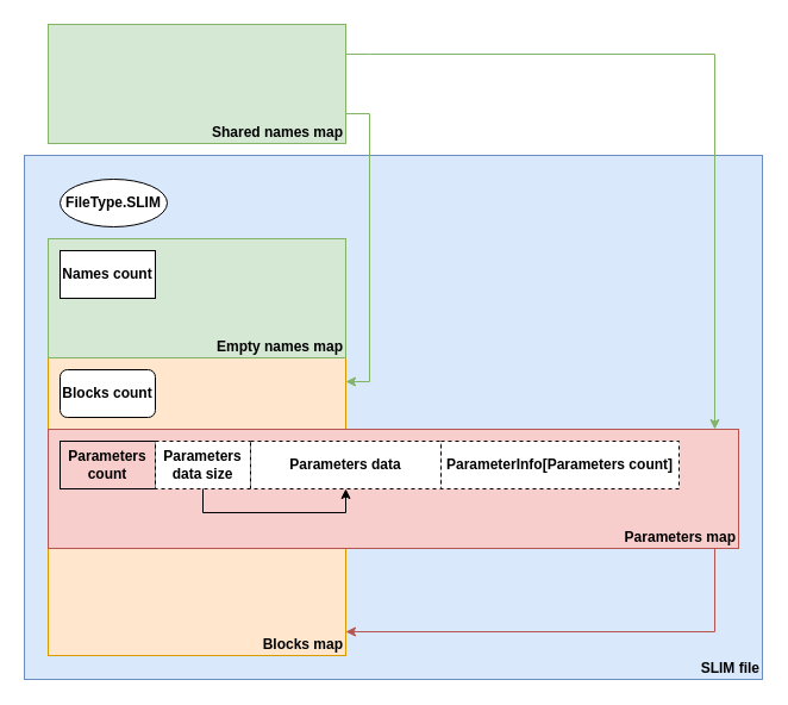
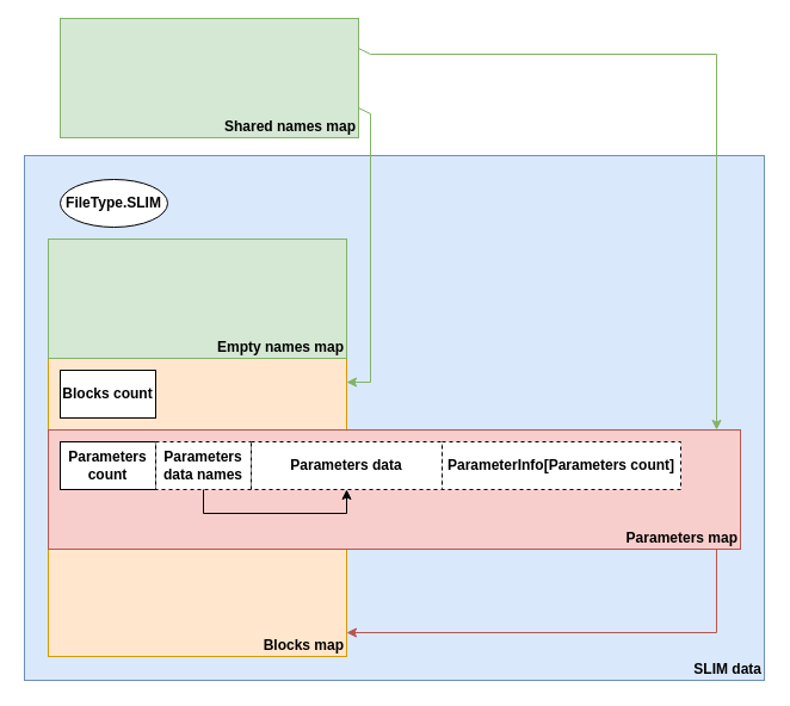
  <mxCell id="0" />
  <mxCell id="1" parent="0" />
- <mxCell id="2" value="SLIM file" style="rounded=0;whiteSpace=wrap;html=1;fillColor=#dae8fc;strokeColor=#6c8ebf;fontStyle=1;align=right;verticalAlign=bottom;glass=0;fillOpacity=100;strokeOpacity=100;connectable=0;" vertex="1" parent="1"><mxGeometry x="20" y="130" width="620" height="440" as="geometry" /></mxCell>
+ <mxCell id="2" value="SLIM data" style="rounded=0;whiteSpace=wrap;html=1;fillColor=#dae8fc;strokeColor=#6c8ebf;fontStyle=1;align=right;verticalAlign=bottom;glass=0;fillOpacity=100;strokeOpacity=100;connectable=0;" vertex="1" parent="1"><mxGeometry x="20" y="130" width="620" height="440" as="geometry" /></mxCell>
  <mxCell id="3" value="Blocks map" style="rounded=0;whiteSpace=wrap;html=1;fillColor=#ffe6cc;strokeColor=#d79b00;fontStyle=1;align=right;verticalAlign=bottom;connectable=0;" vertex="1" parent="1"><mxGeometry x="40" y="300" width="250" height="250" as="geometry" /></mxCell>
  <mxCell id="4" value="Parameters map" style="rounded=0;whiteSpace=wrap;html=1;fillColor=#f8cecc;strokeColor=#b85450;fontStyle=1;align=right;verticalAlign=bottom;connectable=0;" vertex="1" parent="1"><mxGeometry x="40" y="360" width="580" height="100" as="geometry" /></mxCell>
  <mxCell id="5" value="&lt;b&gt;Empty names map&lt;/b&gt;" style="rounded=0;whiteSpace=wrap;html=1;fillColor=#d5e8d4;strokeColor=#82b366;align=right;verticalAlign=bottom;" vertex="1" parent="1"><mxGeometry x="40" y="200" width="250" height="100" as="geometry" /></mxCell>
  <mxCell id="6" value="&lt;b&gt;FileType.SLIM&lt;/b&gt;" style="ellipse;whiteSpace=wrap;html=1;align=center;" vertex="1" parent="1"><mxGeometry x="50" y="150" width="90" height="40" as="geometry" /></mxCell>
- <mxCell id="7" value="&lt;b&gt;Names count&lt;/b&gt;" style="whiteSpace=wrap;html=1;align=center;" vertex="1" parent="1"><mxGeometry x="50" y="210" width="80" height="40" as="geometry" /></mxCell>
- <mxCell id="8" value="&lt;b&gt;Blocks count&lt;/b&gt;" style="whiteSpace=wrap;html=1;align=center;rounded=1;" vertex="1" parent="1"><mxGeometry x="50" y="310" width="80" height="40" as="geometry" /></mxCell>
- <mxCell id="9" value="&lt;b&gt;Parameters count&lt;/b&gt;" style="whiteSpace=wrap;html=1;align=center;fillColor=#f8cecc;" vertex="1" parent="1"><mxGeometry x="50" y="370" width="80" height="40" as="geometry" /></mxCell>
- <mxCell id="10" value="&lt;b&gt;Parameters data size&lt;/b&gt;" style="whiteSpace=wrap;html=1;align=center;dashed=1;" vertex="1" parent="1"><mxGeometry x="130" y="370" width="80" height="40" as="geometry" /></mxCell>
+ <mxCell id="8" value="&lt;b&gt;Blocks count&lt;/b&gt;" style="whiteSpace=wrap;html=1;align=center;" vertex="1" parent="1"><mxGeometry x="50" y="310" width="80" height="40" as="geometry" /></mxCell>
+ <mxCell id="9" value="&lt;b&gt;Parameters count&lt;/b&gt;" style="whiteSpace=wrap;html=1;align=center;" vertex="1" parent="1"><mxGeometry x="50" y="370" width="80" height="40" as="geometry" /></mxCell>
+ <mxCell id="10" value="&lt;b&gt;Parameters data names&lt;/b&gt;" style="whiteSpace=wrap;html=1;align=center;dashed=1;" vertex="1" parent="1"><mxGeometry x="130" y="370" width="80" height="40" as="geometry" /></mxCell>
  <mxCell id="11" value="&lt;b&gt;Parameters data&lt;/b&gt;" style="whiteSpace=wrap;html=1;align=center;dashed=1;" vertex="1" parent="1"><mxGeometry x="210" y="370" width="160" height="40" as="geometry" /></mxCell>
  <mxCell id="12" value="&lt;b&gt;ParameterInfo[Parameters count]&lt;/b&gt;" style="whiteSpace=wrap;html=1;align=center;dashed=1;" vertex="1" parent="1"><mxGeometry x="370" y="370" width="200" height="40" as="geometry" /></mxCell>
  <mxCell id="13" value="" style="endArrow=classic;html=1;rounded=0;exitX=0.5;exitY=1;exitDx=0;exitDy=0;entryX=0.5;entryY=1;entryDx=0;entryDy=0;" edge="1" parent="1" source="10" target="11"><mxGeometry width="50" height="50" relative="1" as="geometry"><mxPoint x="160" y="430" as="sourcePoint" /><mxPoint x="310" y="450" as="targetPoint" /><Array as="points"><mxPoint x="170" y="430" /><mxPoint x="290" y="430" /></Array></mxGeometry></mxCell>
  <mxCell id="14" value="" style="endArrow=classic;html=1;rounded=0;fillColor=#f8cecc;strokeColor=#b85450;" edge="1" parent="1"><mxGeometry width="50" height="50" relative="1" as="geometry"><mxPoint x="600" y="460" as="sourcePoint" /><mxPoint x="290" y="530" as="targetPoint" /><Array as="points"><mxPoint x="600" y="530" /></Array></mxGeometry></mxCell>
- <mxCell id="15" value="&lt;b&gt;Shared names map&lt;/b&gt;" style="rounded=0;whiteSpace=wrap;html=1;fillColor=#d5e8d4;strokeColor=#82b366;align=right;verticalAlign=bottom;" vertex="1" parent="1"><mxGeometry x="40" y="20" width="250" height="100" as="geometry" /></mxCell>
+ <mxCell id="15" value="&lt;b&gt;Shared names map&lt;/b&gt;" style="rounded=0;whiteSpace=wrap;html=1;fillColor=#d5e8d4;strokeColor=#82b366;align=right;verticalAlign=bottom;" vertex="1" parent="1"><mxGeometry x="50" y="15" width="250" height="100" as="geometry" /></mxCell>
  <mxCell id="16" value="" style="endArrow=classic;html=1;rounded=0;exitX=1;exitY=0.25;exitDx=0;exitDy=0;fillColor=#d5e8d4;strokeColor=#82b366;" edge="1" parent="1" source="15"><mxGeometry width="50" height="50" relative="1" as="geometry"><mxPoint x="370" y="80" as="sourcePoint" /><mxPoint x="600" y="360" as="targetPoint" /><Array as="points"><mxPoint x="310" y="45" /><mxPoint x="600" y="45" /></Array></mxGeometry></mxCell>
  <mxCell id="17" value="" style="endArrow=classic;html=1;rounded=0;exitX=1;exitY=0.75;exitDx=0;exitDy=0;fillColor=#d5e8d4;strokeColor=#82b366;" edge="1" parent="1" source="15"><mxGeometry width="50" height="50" relative="1" as="geometry"><mxPoint x="340" y="120" as="sourcePoint" /><mxPoint x="290" y="320" as="targetPoint" /><Array as="points"><mxPoint x="310" y="95" /><mxPoint x="310" y="320" /></Array></mxGeometry></mxCell>
